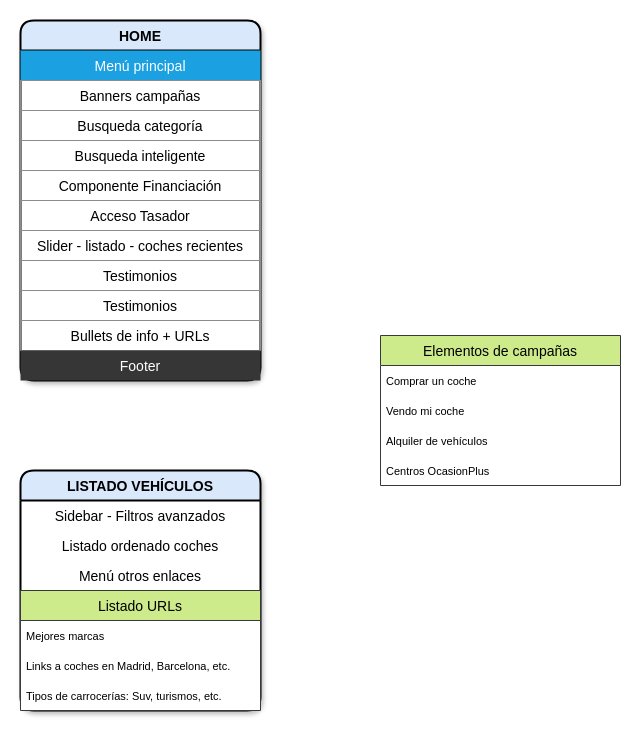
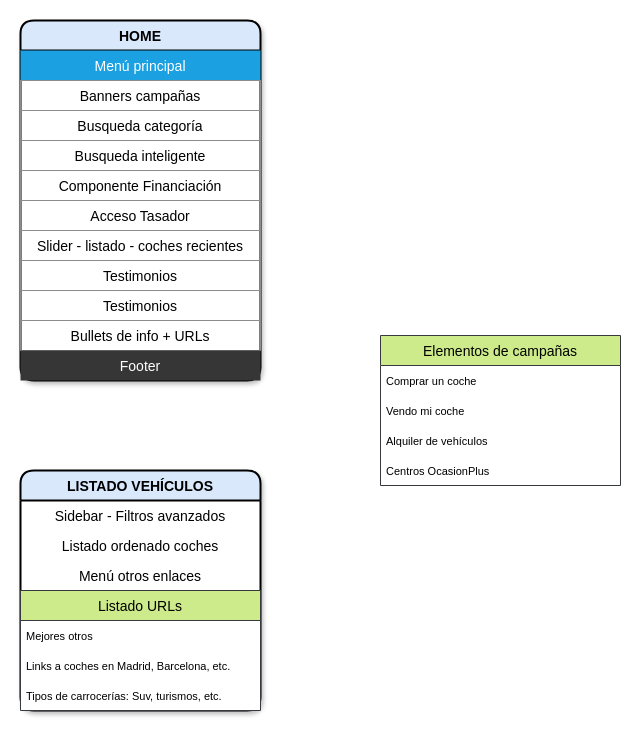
  <mxCell id="0" />
  <mxCell id="1" parent="0" />
  <mxCell id="2" value="HOME" style="swimlane;fontStyle=1;childLayout=stackLayout;horizontal=1;startSize=30;horizontalStack=0;resizeParent=1;resizeParentMax=0;resizeLast=0;collapsible=1;marginBottom=0;fillColor=#dae8fc;strokeColor=default;gradientColor=none;swimlaneFillColor=default;strokeWidth=2;perimeterSpacing=0;rounded=1;shadow=1;sketch=0;glass=0;fontSize=14;" parent="1" vertex="1"><mxGeometry x="20" y="20" width="240" height="360" as="geometry"><mxRectangle x="50" y="140" width="70" height="30" as="alternateBounds" /></mxGeometry></mxCell>
  <mxCell id="3" value="Menú principal" style="text;strokeColor=none;fillColor=#1ba1e2;align=center;verticalAlign=middle;spacingLeft=4;spacingRight=4;overflow=hidden;points=[[0,0.5],[1,0.5]];portConstraint=eastwest;rotatable=0;strokeWidth=2;fontStyle=0;fontSize=14;fontColor=#ffffff;" parent="2" vertex="1"><mxGeometry y="30" width="240" height="30" as="geometry" /></mxCell>
  <mxCell id="4" value="Banners campañas" style="text;strokeColor=#8C8C8C;fillColor=none;align=center;verticalAlign=middle;spacingLeft=4;spacingRight=4;overflow=hidden;points=[[0,0.5],[1,0.5]];portConstraint=eastwest;rotatable=0;strokeWidth=1;fontStyle=0;fontSize=14;" parent="2" vertex="1"><mxGeometry y="60" width="240" height="30" as="geometry" /></mxCell>
  <mxCell id="5" value="Busqueda categoría" style="text;strokeColor=#8C8C8C;fillColor=none;align=center;verticalAlign=middle;spacingLeft=4;spacingRight=4;overflow=hidden;points=[[0,0.5],[1,0.5]];portConstraint=eastwest;rotatable=0;strokeWidth=1;fontStyle=0;fontSize=14;" parent="2" vertex="1"><mxGeometry y="90" width="240" height="30" as="geometry" /></mxCell>
  <mxCell id="6" value="Busqueda inteligente" style="text;strokeColor=#8C8C8C;fillColor=none;align=center;verticalAlign=middle;spacingLeft=4;spacingRight=4;overflow=hidden;points=[[0,0.5],[1,0.5]];portConstraint=eastwest;rotatable=0;strokeWidth=1;fontStyle=0;fontSize=14;" parent="2" vertex="1"><mxGeometry y="120" width="240" height="30" as="geometry" /></mxCell>
  <mxCell id="7" value="Componente Financiación" style="text;strokeColor=#8C8C8C;fillColor=none;align=center;verticalAlign=middle;spacingLeft=4;spacingRight=4;overflow=hidden;points=[[0,0.5],[1,0.5]];portConstraint=eastwest;rotatable=0;strokeWidth=1;fontStyle=0;fontSize=14;" parent="2" vertex="1"><mxGeometry y="150" width="240" height="30" as="geometry" /></mxCell>
  <mxCell id="8" value="Acceso Tasador" style="text;strokeColor=#8C8C8C;fillColor=none;align=center;verticalAlign=middle;spacingLeft=4;spacingRight=4;overflow=hidden;points=[[0,0.5],[1,0.5]];portConstraint=eastwest;rotatable=0;strokeWidth=1;fontStyle=0;fontSize=14;" parent="2" vertex="1"><mxGeometry y="180" width="240" height="30" as="geometry" /></mxCell>
  <mxCell id="9" value="Slider - listado - coches recientes" style="text;strokeColor=#8C8C8C;fillColor=none;align=center;verticalAlign=middle;spacingLeft=4;spacingRight=4;overflow=hidden;points=[[0,0.5],[1,0.5]];portConstraint=eastwest;rotatable=0;strokeWidth=1;fontStyle=0;fontSize=14;" parent="2" vertex="1"><mxGeometry y="210" width="240" height="30" as="geometry" /></mxCell>
  <mxCell id="10" value="Testimonios" style="text;strokeColor=#8C8C8C;fillColor=none;align=center;verticalAlign=middle;spacingLeft=4;spacingRight=4;overflow=hidden;points=[[0,0.5],[1,0.5]];portConstraint=eastwest;rotatable=0;strokeWidth=1;fontStyle=0;fontSize=14;" parent="2" vertex="1"><mxGeometry y="240" width="240" height="30" as="geometry" /></mxCell>
  <mxCell id="11" value="Testimonios" style="text;strokeColor=#8C8C8C;fillColor=none;align=center;verticalAlign=middle;spacingLeft=4;spacingRight=4;overflow=hidden;points=[[0,0.5],[1,0.5]];portConstraint=eastwest;rotatable=0;strokeWidth=1;fontStyle=0;fontSize=14;" parent="2" vertex="1"><mxGeometry y="270" width="240" height="30" as="geometry" /></mxCell>
  <mxCell id="12" value="Bullets de info + URLs" style="text;strokeColor=#8C8C8C;fillColor=none;align=center;verticalAlign=middle;spacingLeft=4;spacingRight=4;overflow=hidden;points=[[0,0.5],[1,0.5]];portConstraint=eastwest;rotatable=0;strokeWidth=1;fontStyle=0;fontSize=14;" parent="2" vertex="1"><mxGeometry y="300" width="240" height="30" as="geometry" /></mxCell>
  <mxCell id="13" value="Footer" style="text;strokeColor=none;fillColor=#363636;align=center;verticalAlign=middle;spacingLeft=4;spacingRight=4;overflow=hidden;points=[[0,0.5],[1,0.5]];portConstraint=eastwest;rotatable=0;strokeWidth=2;fontStyle=0;fontSize=14;fontColor=#ffffff;" parent="2" vertex="1"><mxGeometry y="330" width="240" height="30" as="geometry" /></mxCell>
  <mxCell id="14" value="LISTADO VEHÍCULOS" style="swimlane;fontStyle=1;childLayout=stackLayout;horizontal=1;startSize=30;horizontalStack=0;resizeParent=1;resizeParentMax=0;resizeLast=0;collapsible=1;marginBottom=0;fillColor=#dae8fc;strokeColor=default;gradientColor=none;swimlaneFillColor=default;strokeWidth=2;perimeterSpacing=0;rounded=1;shadow=1;sketch=0;glass=0;fontSize=14;" vertex="1" parent="1"><mxGeometry x="20" y="470" width="240" height="240" as="geometry"><mxRectangle x="50" y="140" width="70" height="30" as="alternateBounds" /></mxGeometry></mxCell>
  <mxCell id="15" value="Sidebar - Filtros avanzados" style="text;strokeColor=none;fillColor=none;align=center;verticalAlign=middle;spacingLeft=4;spacingRight=4;overflow=hidden;points=[[0,0.5],[1,0.5]];portConstraint=eastwest;rotatable=0;strokeWidth=2;fontStyle=0;fontSize=14;" vertex="1" parent="14"><mxGeometry y="30" width="240" height="30" as="geometry" /></mxCell>
  <mxCell id="16" value="Listado ordenado coches" style="text;strokeColor=none;fillColor=none;align=center;verticalAlign=middle;spacingLeft=4;spacingRight=4;overflow=hidden;points=[[0,0.5],[1,0.5]];portConstraint=eastwest;rotatable=0;strokeWidth=2;fontStyle=0;fontSize=14;" vertex="1" parent="14"><mxGeometry y="60" width="240" height="30" as="geometry" /></mxCell>
  <mxCell id="17" value="Menú otros enlaces" style="text;strokeColor=none;fillColor=none;align=center;verticalAlign=middle;spacingLeft=4;spacingRight=4;overflow=hidden;points=[[0,0.5],[1,0.5]];portConstraint=eastwest;rotatable=0;strokeWidth=2;fontStyle=0;fontSize=14;" vertex="1" parent="14"><mxGeometry y="90" width="240" height="30" as="geometry" /></mxCell>
  <mxCell id="18" value="Listado URLs" style="swimlane;fontStyle=0;childLayout=stackLayout;horizontal=1;startSize=30;horizontalStack=0;resizeParent=1;resizeParentMax=0;resizeLast=0;collapsible=1;marginBottom=0;fontFamily=Helvetica;fontSize=14;strokeWidth=1;fillColor=#cdeb8b;strokeColor=#36393d;gradientColor=none;swimlaneFillColor=default;" vertex="1" parent="14"><mxGeometry y="120" width="240" height="120" as="geometry"><mxRectangle y="120" width="240" height="30" as="alternateBounds" /></mxGeometry></mxCell>
- <mxCell id="19" value="Mejores marcas" style="text;strokeColor=none;fillColor=none;align=left;verticalAlign=middle;spacingLeft=4;spacingRight=4;overflow=hidden;points=[[0,0.5],[1,0.5]];portConstraint=eastwest;rotatable=0;fontFamily=Helvetica;fontSize=11;fontColor=default;" vertex="1" parent="18"><mxGeometry y="30" width="240" height="30" as="geometry" /></mxCell>
+ <mxCell id="19" value="Mejores otros" style="text;strokeColor=none;fillColor=none;align=left;verticalAlign=middle;spacingLeft=4;spacingRight=4;overflow=hidden;points=[[0,0.5],[1,0.5]];portConstraint=eastwest;rotatable=0;fontFamily=Helvetica;fontSize=11;fontColor=default;" vertex="1" parent="18"><mxGeometry y="30" width="240" height="30" as="geometry" /></mxCell>
  <mxCell id="20" value="Links a coches en Madrid, Barcelona, etc." style="text;strokeColor=none;fillColor=none;align=left;verticalAlign=middle;spacingLeft=4;spacingRight=4;overflow=hidden;points=[[0,0.5],[1,0.5]];portConstraint=eastwest;rotatable=0;fontFamily=Helvetica;fontSize=11;fontColor=default;" vertex="1" parent="18"><mxGeometry y="60" width="240" height="30" as="geometry" /></mxCell>
  <mxCell id="21" value="Tipos de carrocerías: Suv, turismos, etc." style="text;strokeColor=none;fillColor=none;align=left;verticalAlign=middle;spacingLeft=4;spacingRight=4;overflow=hidden;points=[[0,0.5],[1,0.5]];portConstraint=eastwest;rotatable=0;fontFamily=Helvetica;fontSize=11;fontColor=default;" vertex="1" parent="18"><mxGeometry y="90" width="240" height="30" as="geometry" /></mxCell>
  <mxCell id="22" value="Elementos de campañas" style="swimlane;fontStyle=0;childLayout=stackLayout;horizontal=1;startSize=30;horizontalStack=0;resizeParent=1;resizeParentMax=0;resizeLast=0;collapsible=1;marginBottom=0;fontFamily=Helvetica;fontSize=14;strokeWidth=1;fillColor=#cdeb8b;strokeColor=#36393d;gradientColor=none;swimlaneFillColor=default;" vertex="1" parent="1"><mxGeometry x="380" y="335" width="240" height="150" as="geometry"><mxRectangle x="1170" y="365" width="240" height="30" as="alternateBounds" /></mxGeometry></mxCell>
  <mxCell id="23" value="Comprar un coche" style="text;strokeColor=none;fillColor=none;align=left;verticalAlign=middle;spacingLeft=4;spacingRight=4;overflow=hidden;points=[[0,0.5],[1,0.5]];portConstraint=eastwest;rotatable=0;fontFamily=Helvetica;fontSize=11;fontColor=default;" vertex="1" parent="22"><mxGeometry y="30" width="240" height="30" as="geometry" /></mxCell>
  <mxCell id="24" value="Vendo mi coche" style="text;strokeColor=none;fillColor=none;align=left;verticalAlign=middle;spacingLeft=4;spacingRight=4;overflow=hidden;points=[[0,0.5],[1,0.5]];portConstraint=eastwest;rotatable=0;fontFamily=Helvetica;fontSize=11;fontColor=default;" vertex="1" parent="22"><mxGeometry y="60" width="240" height="30" as="geometry" /></mxCell>
  <mxCell id="25" value="Alquiler de vehículos" style="text;strokeColor=none;fillColor=none;align=left;verticalAlign=middle;spacingLeft=4;spacingRight=4;overflow=hidden;points=[[0,0.5],[1,0.5]];portConstraint=eastwest;rotatable=0;fontFamily=Helvetica;fontSize=11;fontColor=default;" vertex="1" parent="22"><mxGeometry y="90" width="240" height="30" as="geometry" /></mxCell>
  <mxCell id="26" value="Centros OcasionPlus" style="text;strokeColor=none;fillColor=none;align=left;verticalAlign=middle;spacingLeft=4;spacingRight=4;overflow=hidden;points=[[0,0.5],[1,0.5]];portConstraint=eastwest;rotatable=0;fontFamily=Helvetica;fontSize=11;fontColor=default;" vertex="1" parent="22"><mxGeometry y="120" width="240" height="30" as="geometry" /></mxCell>
